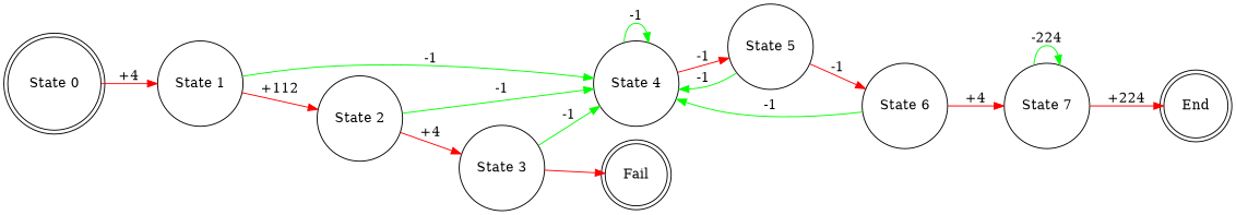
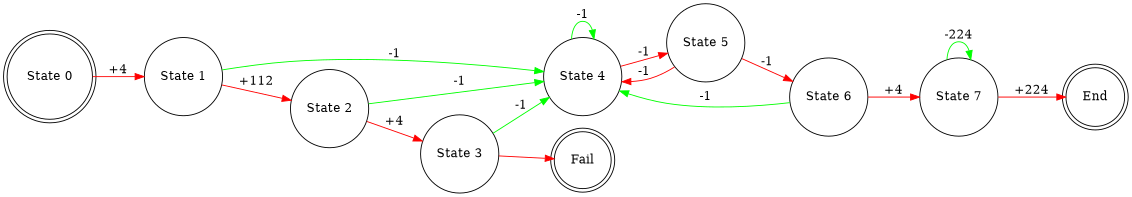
  digraph {
    rankdir=LR
    node [shape=circle]
    edge [color=red]
    "State 0" [shape=doublecircle]
    "State 1"
    "State 4"
    "State 2"
    "State 5"
    "State 3"
    Fail [shape=doublecircle]
    "State 6"
    "State 7"
    End [shape=doublecircle]
    "State 0" -> "State 1" [label="+4"]
    "State 1" -> "State 4" [color=green label=-1]
    "State 1" -> "State 2" [label="+112"]
    "State 4" -> "State 4" [color=green label=-1]
    "State 4" -> "State 5" [label=-1]
    "State 2" -> "State 4" [color=green label=-1]
    "State 2" -> "State 3" [label="+4"]
-   "State 5" -> "State 4" [color=green label=-1]
+   "State 5" -> "State 4" [label=-1]
    "State 5" -> "State 6" [label=-1]
    "State 3" -> "State 4" [color=green label=-1]
    "State 3" -> Fail
    "State 6" -> "State 4" [color=green label=-1]
    "State 6" -> "State 7" [label="+4"]
    "State 7" -> "State 7" [color=green label=-224]
    "State 7" -> End [label="+224"]
  }
